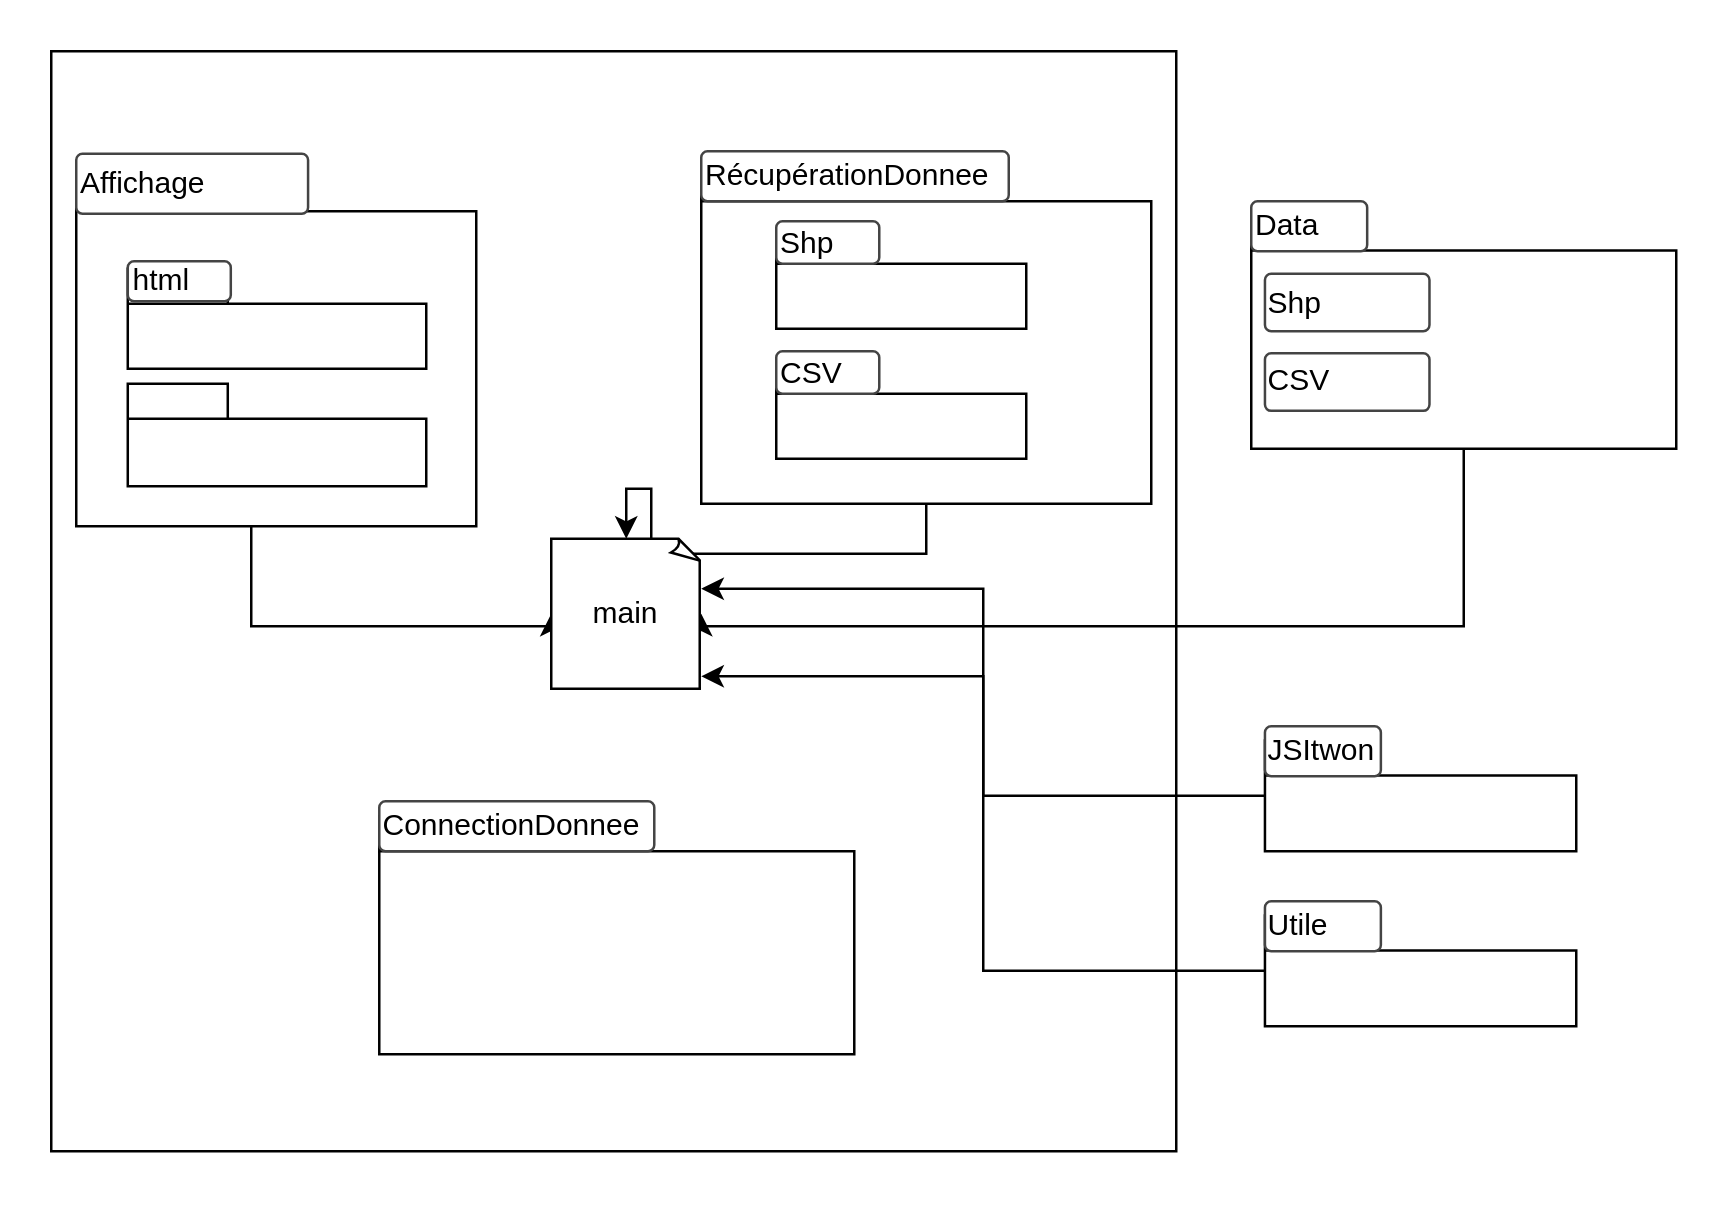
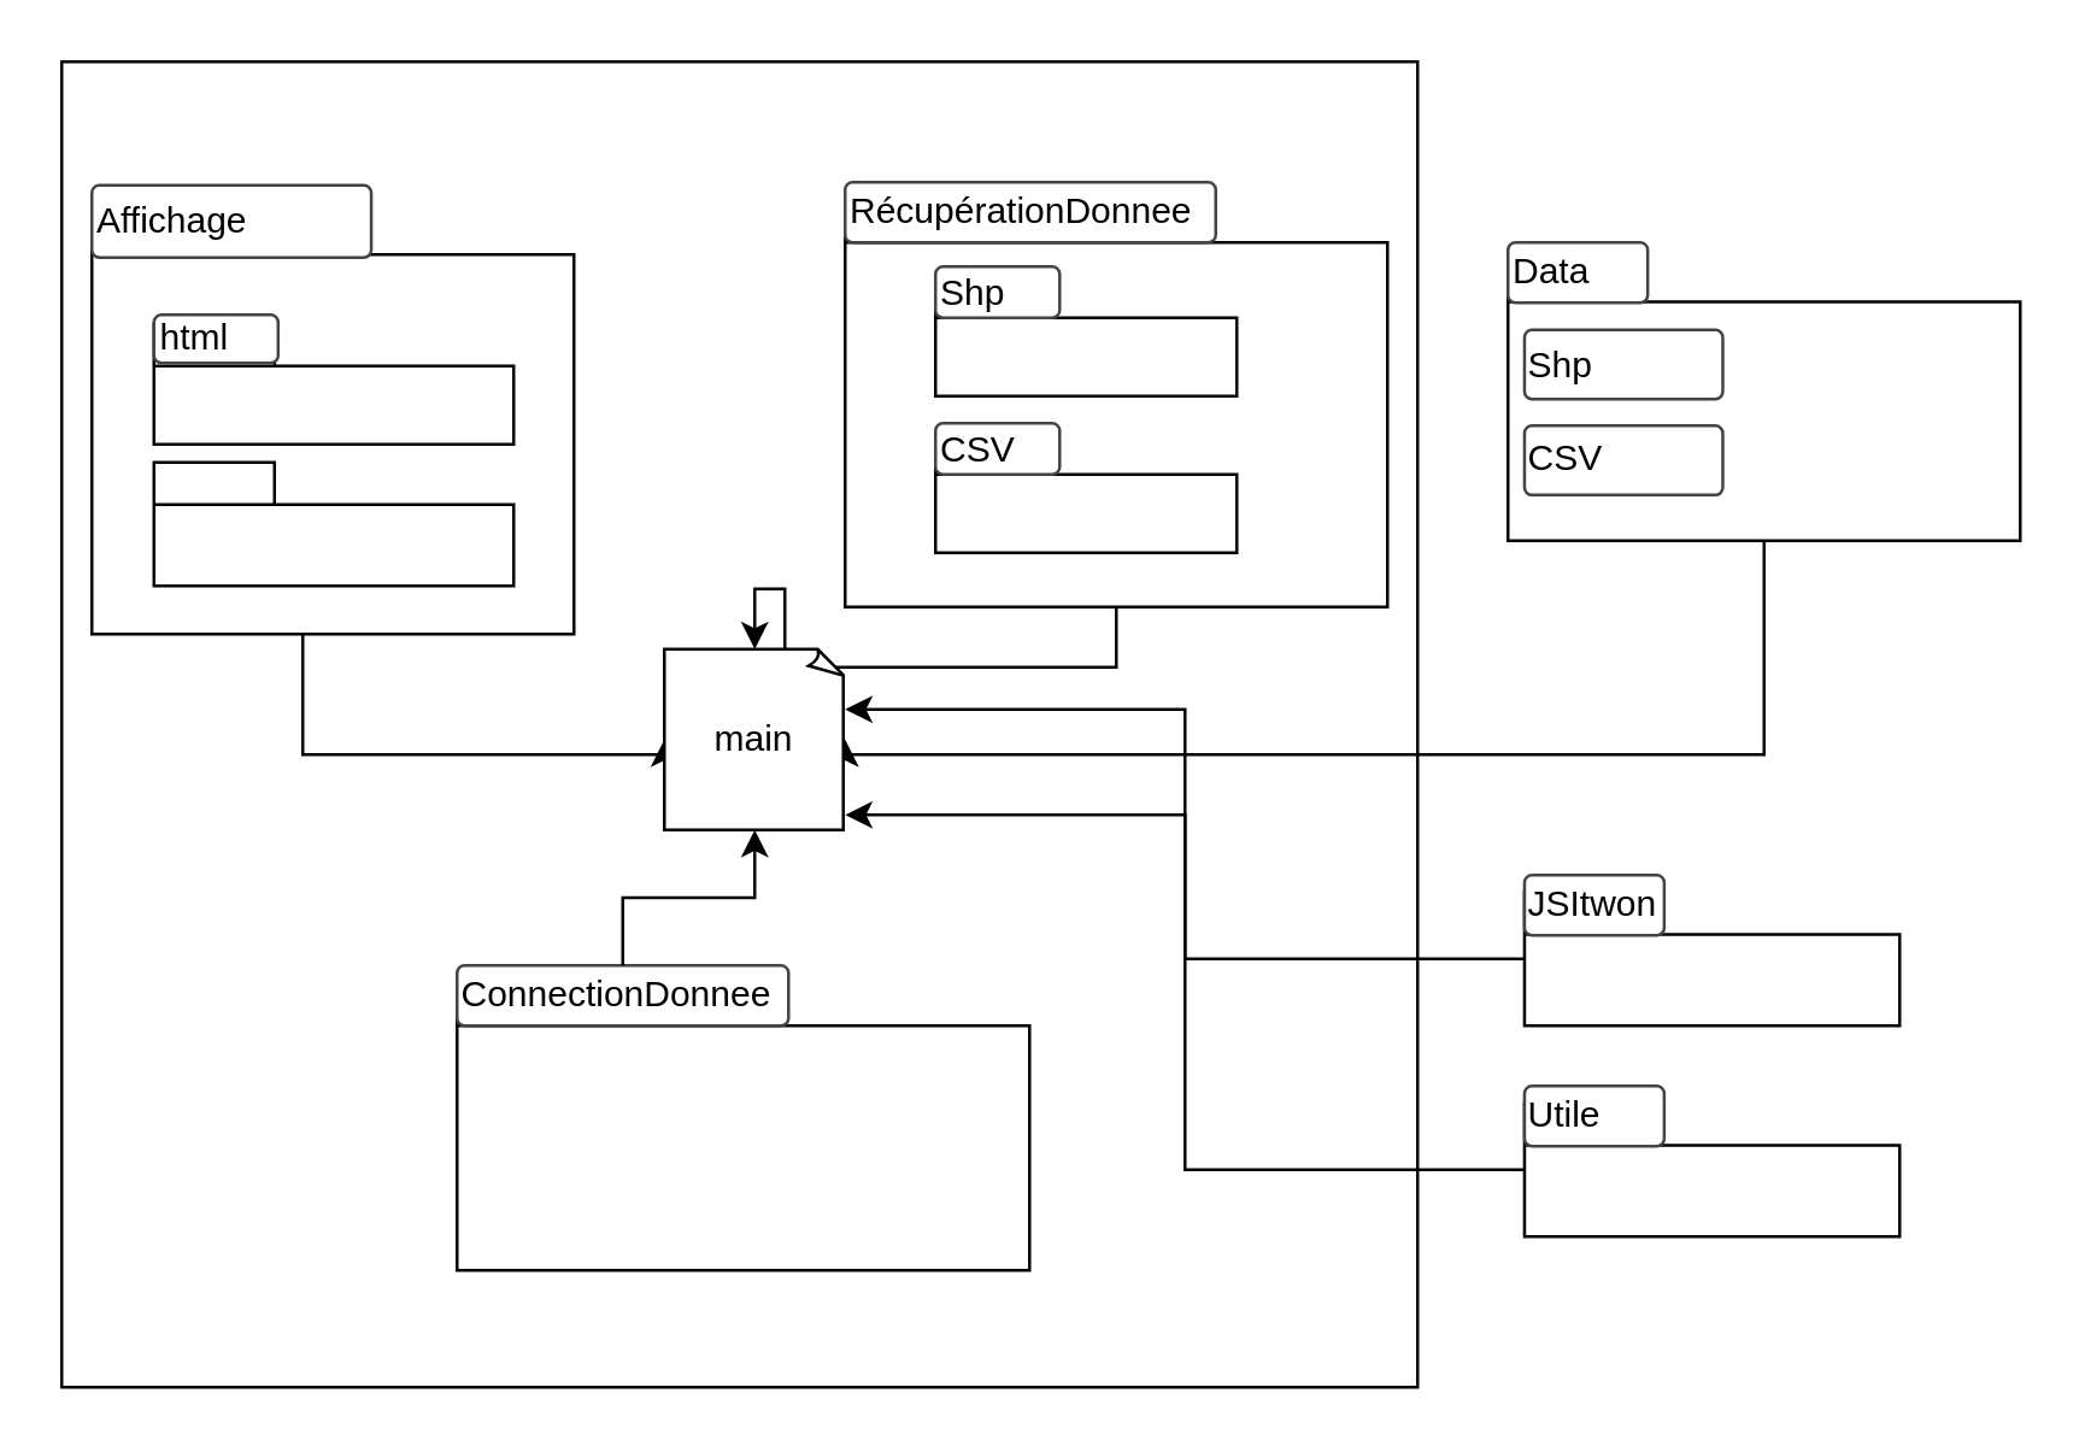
  <mxCell id="0" />
  <mxCell id="1" parent="0" />
  <mxCell id="2" value="" style="rounded=0;whiteSpace=wrap;html=1;" parent="1" vertex="1"><mxGeometry x="20" y="20" width="450" height="440" as="geometry" /></mxCell>
  <mxCell id="3" style="edgeStyle=orthogonalEdgeStyle;rounded=0;orthogonalLoop=1;jettySize=auto;html=1;entryX=1;entryY=0.5;entryDx=0;entryDy=0;entryPerimeter=0;" parent="1" source="4" target="21" edge="1"><mxGeometry relative="1" as="geometry"><Array as="points"><mxPoint x="585" y="250" /></Array></mxGeometry></mxCell>
  <mxCell id="4" value="" style="shape=folder;fontStyle=1;spacingTop=10;tabWidth=40;tabHeight=14;tabPosition=left;html=1;whiteSpace=wrap;" parent="1" vertex="1"><mxGeometry x="500" y="85.67" width="170" height="93.33" as="geometry" /></mxCell>
  <mxCell id="5" value="&lt;font style=&quot;font-size: 12px;&quot;&gt;Data&lt;/font&gt;" style="strokeWidth=1;html=1;shadow=0;dashed=0;shape=mxgraph.ios.iTextInput;strokeColor=#444444;buttonText=;fontSize=8;whiteSpace=wrap;align=left;" parent="1" vertex="1"><mxGeometry x="500" y="80" width="46.366" height="20" as="geometry" /></mxCell>
  <mxCell id="6" value="&lt;font style=&quot;font-size: 12px;&quot;&gt;Shp&lt;/font&gt;" style="strokeWidth=1;html=1;shadow=0;dashed=0;shape=mxgraph.ios.iTextInput;strokeColor=#444444;buttonText=;fontSize=8;whiteSpace=wrap;align=left;" parent="1" vertex="1"><mxGeometry x="505.484" y="109" width="65.806" height="23.02" as="geometry" /></mxCell>
  <mxCell id="7" value="&lt;font style=&quot;font-size: 12px;&quot;&gt;CSV&lt;/font&gt;" style="strokeWidth=1;html=1;shadow=0;dashed=0;shape=mxgraph.ios.iTextInput;strokeColor=#444444;buttonText=;fontSize=8;whiteSpace=wrap;align=left;" parent="1" vertex="1"><mxGeometry x="505.484" y="140.82" width="65.806" height="23.02" as="geometry" /></mxCell>
  <mxCell id="8" style="edgeStyle=orthogonalEdgeStyle;rounded=0;orthogonalLoop=1;jettySize=auto;html=1;" parent="1" source="9" target="21" edge="1"><mxGeometry relative="1" as="geometry" /></mxCell>
  <mxCell id="9" value="" style="shape=folder;fontStyle=1;spacingTop=10;tabWidth=40;tabHeight=14;tabPosition=left;html=1;whiteSpace=wrap;" parent="1" vertex="1"><mxGeometry x="280" y="66" width="180" height="135" as="geometry" /></mxCell>
  <mxCell id="10" value="" style="shape=folder;fontStyle=1;spacingTop=10;tabWidth=40;tabHeight=14;tabPosition=left;html=1;whiteSpace=wrap;" parent="1" vertex="1"><mxGeometry x="310" y="91" width="100" height="40" as="geometry" /></mxCell>
  <mxCell id="11" value="&lt;font style=&quot;font-size: 12px;&quot;&gt;Shp&lt;/font&gt;" style="strokeWidth=1;html=1;shadow=0;dashed=0;shape=mxgraph.ios.iTextInput;strokeColor=#444444;buttonText=;fontSize=8;whiteSpace=wrap;align=left;" parent="1" vertex="1"><mxGeometry x="310" y="88" width="41.21" height="17" as="geometry" /></mxCell>
  <mxCell id="12" value="" style="shape=folder;fontStyle=1;spacingTop=10;tabWidth=40;tabHeight=14;tabPosition=left;html=1;whiteSpace=wrap;" parent="1" vertex="1"><mxGeometry x="310" y="143" width="100" height="40" as="geometry" /></mxCell>
  <mxCell id="13" value="&lt;font style=&quot;font-size: 12px;&quot;&gt;CSV&lt;/font&gt;" style="strokeWidth=1;html=1;shadow=0;dashed=0;shape=mxgraph.ios.iTextInput;strokeColor=#444444;buttonText=;fontSize=8;whiteSpace=wrap;align=left;" parent="1" vertex="1"><mxGeometry x="310" y="140" width="41.21" height="17" as="geometry" /></mxCell>
  <mxCell id="14" style="edgeStyle=orthogonalEdgeStyle;rounded=0;orthogonalLoop=1;jettySize=auto;html=1;entryX=0;entryY=0.5;entryDx=0;entryDy=0;entryPerimeter=0;" parent="1" source="15" target="21" edge="1"><mxGeometry relative="1" as="geometry"><Array as="points"><mxPoint x="100" y="250" /></Array></mxGeometry></mxCell>
  <mxCell id="15" value="" style="shape=folder;fontStyle=1;spacingTop=10;tabWidth=40;tabHeight=14;tabPosition=left;html=1;whiteSpace=wrap;" parent="1" vertex="1"><mxGeometry x="30" y="70" width="160" height="140" as="geometry" /></mxCell>
  <mxCell id="16" value="&lt;font style=&quot;font-size: 12px;&quot;&gt;Affichage&lt;/font&gt;" style="strokeWidth=1;html=1;shadow=0;dashed=0;shape=mxgraph.ios.iTextInput;strokeColor=#444444;buttonText=;fontSize=8;whiteSpace=wrap;align=left;" parent="1" vertex="1"><mxGeometry x="30" y="61" width="92.73" height="24" as="geometry" /></mxCell>
  <mxCell id="17" value="" style="shape=folder;fontStyle=1;spacingTop=10;tabWidth=40;tabHeight=14;tabPosition=left;html=1;whiteSpace=wrap;" parent="1" vertex="1"><mxGeometry x="50.61" y="153" width="119.39" height="41" as="geometry" /></mxCell>
  <mxCell id="18" value="" style="shape=folder;fontStyle=1;spacingTop=10;tabWidth=40;tabHeight=14;tabPosition=left;html=1;whiteSpace=wrap;" parent="1" vertex="1"><mxGeometry x="50.61" y="107" width="119.39" height="40" as="geometry" /></mxCell>
  <mxCell id="19" value="&lt;font style=&quot;font-size: 12px;&quot;&gt;html&lt;/font&gt;" style="strokeWidth=1;html=1;shadow=0;dashed=0;shape=mxgraph.ios.iTextInput;strokeColor=#444444;buttonText=;fontSize=8;whiteSpace=wrap;align=left;" parent="1" vertex="1"><mxGeometry x="50.61" y="104" width="41.21" height="16" as="geometry" /></mxCell>
  <mxCell id="20" value="&lt;font style=&quot;font-size: 12px;&quot;&gt;RécupérationDonnee&lt;/font&gt;" style="strokeWidth=1;html=1;shadow=0;dashed=0;shape=mxgraph.ios.iTextInput;strokeColor=#444444;buttonText=;fontSize=8;whiteSpace=wrap;align=left;" parent="1" vertex="1"><mxGeometry x="280" y="60" width="123" height="20" as="geometry" /></mxCell>
  <mxCell id="21" value="main" style="whiteSpace=wrap;html=1;shape=mxgraph.basic.document" parent="1" vertex="1"><mxGeometry x="220" y="215" width="60" height="60" as="geometry" /></mxCell>
  <mxCell id="22" value="" style="group" parent="1" vertex="1" connectable="0"><mxGeometry x="161.21" y="326" width="190" height="101" as="geometry" /></mxCell>
  <mxCell id="23" value="" style="shape=folder;fontStyle=1;spacingTop=10;tabWidth=40;tabHeight=14;tabPosition=left;html=1;whiteSpace=wrap;" parent="22" vertex="1"><mxGeometry x="-10" width="190" height="95.19" as="geometry" /></mxCell>
  <mxCell id="24" value="&lt;font style=&quot;font-size: 12px;&quot;&gt;ConnectionDonnee&lt;/font&gt;" style="strokeWidth=1;html=1;shadow=0;dashed=0;shape=mxgraph.ios.iTextInput;strokeColor=#444444;buttonText=;fontSize=8;whiteSpace=wrap;align=left;" parent="22" vertex="1"><mxGeometry x="-10" y="-6" width="110" height="20" as="geometry" /></mxCell>
+ <mxCell id="25" style="edgeStyle=orthogonalEdgeStyle;rounded=0;orthogonalLoop=1;jettySize=auto;html=1;" parent="1" source="24" target="21" edge="1"><mxGeometry relative="1" as="geometry" /></mxCell>
  <mxCell id="26" style="edgeStyle=orthogonalEdgeStyle;rounded=0;orthogonalLoop=1;jettySize=auto;html=1;entryX=1;entryY=0.917;entryDx=0;entryDy=0;entryPerimeter=0;" parent="1" source="27" target="21" edge="1"><mxGeometry relative="1" as="geometry" /></mxCell>
  <mxCell id="27" value="" style="shape=folder;fontStyle=1;spacingTop=10;tabWidth=40;tabHeight=14;tabPosition=left;html=1;whiteSpace=wrap;" parent="1" vertex="1"><mxGeometry x="505.48" y="295.67" width="124.52" height="44.33" as="geometry" /></mxCell>
  <mxCell id="28" value="&lt;font style=&quot;font-size: 12px;&quot;&gt;JSItwon&lt;/font&gt;" style="strokeWidth=1;html=1;shadow=0;dashed=0;shape=mxgraph.ios.iTextInput;strokeColor=#444444;buttonText=;fontSize=8;whiteSpace=wrap;align=left;" parent="1" vertex="1"><mxGeometry x="505.48" y="290" width="46.366" height="20" as="geometry" /></mxCell>
  <mxCell id="29" style="edgeStyle=orthogonalEdgeStyle;rounded=0;orthogonalLoop=1;jettySize=auto;html=1;entryX=1;entryY=0.333;entryDx=0;entryDy=0;entryPerimeter=0;" parent="1" source="30" target="21" edge="1"><mxGeometry relative="1" as="geometry" /></mxCell>
  <mxCell id="30" value="" style="shape=folder;fontStyle=1;spacingTop=10;tabWidth=40;tabHeight=14;tabPosition=left;html=1;whiteSpace=wrap;" parent="1" vertex="1"><mxGeometry x="505.48" y="365.67" width="124.52" height="44.33" as="geometry" /></mxCell>
  <mxCell id="31" value="&lt;font style=&quot;font-size: 12px;&quot;&gt;Utile&lt;/font&gt;" style="strokeWidth=1;html=1;shadow=0;dashed=0;shape=mxgraph.ios.iTextInput;strokeColor=#444444;buttonText=;fontSize=8;whiteSpace=wrap;align=left;" parent="1" vertex="1"><mxGeometry x="505.48" y="360" width="46.366" height="20" as="geometry" /></mxCell>
